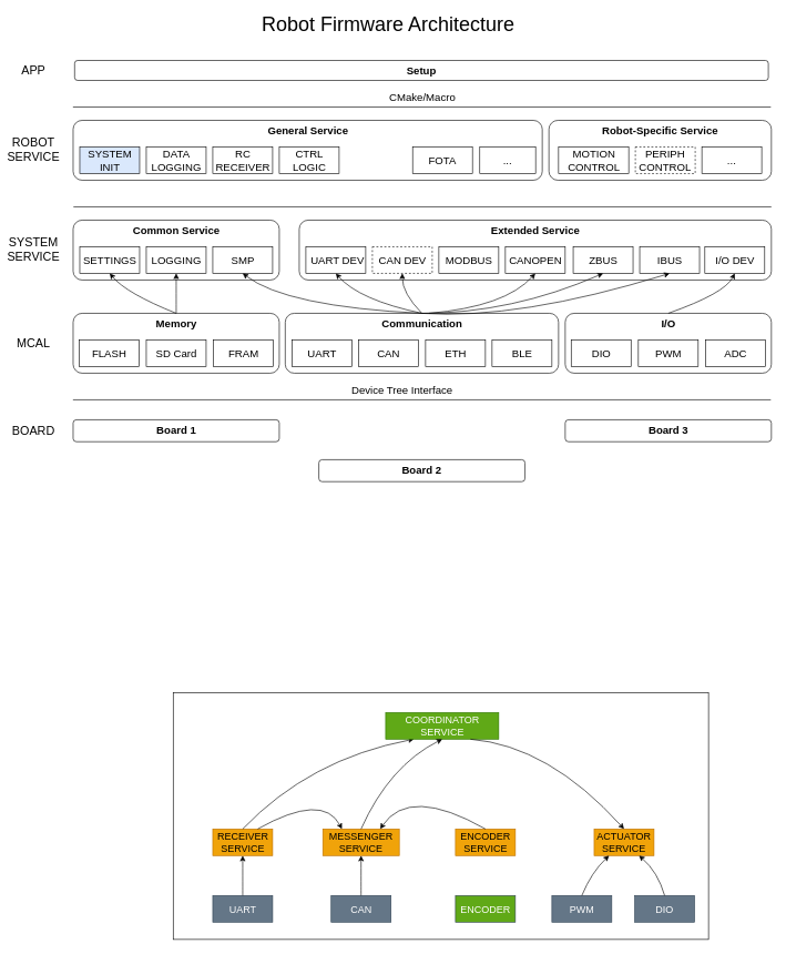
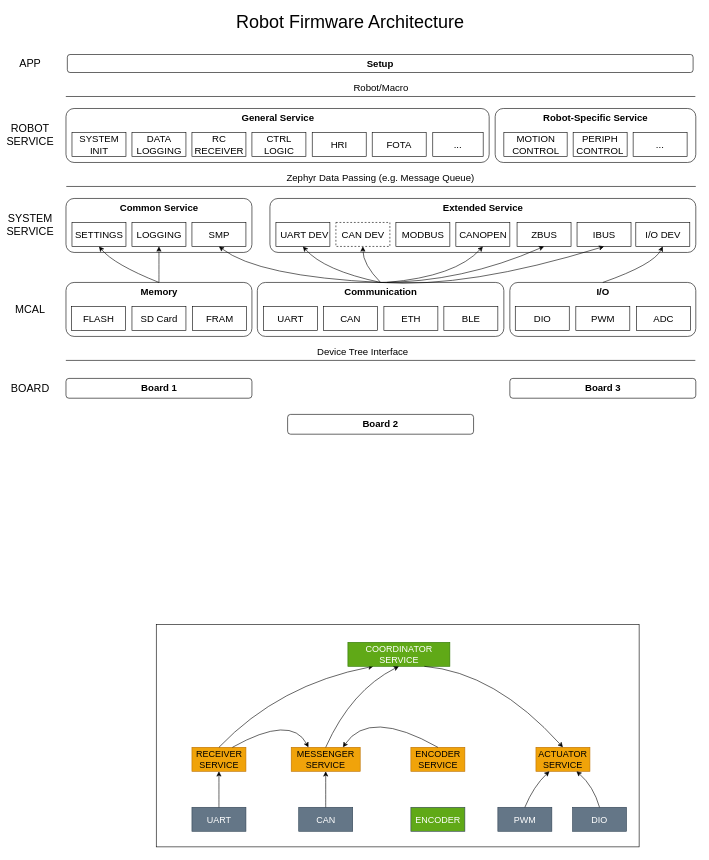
  <mxCell id="0" />
  <mxCell id="1" parent="0" />
  <mxCell id="2" value="" style="rounded=0;whiteSpace=wrap;html=1;fontSize=15;" parent="1" vertex="1"><mxGeometry x="260" y="1040" width="805" height="371" as="geometry" /></mxCell>
  <mxCell id="3" value="&lt;b&gt;Extended Service&lt;/b&gt;" style="rounded=1;whiteSpace=wrap;html=1;fontSize=16;verticalAlign=top;" parent="1" vertex="1"><mxGeometry x="449.5" y="330" width="710" height="90" as="geometry" /></mxCell>
  <mxCell id="4" value="&lt;b&gt;Common Service&lt;/b&gt;" style="rounded=1;whiteSpace=wrap;html=1;fontSize=16;verticalAlign=top;" parent="1" vertex="1"><mxGeometry x="109.5" y="330" width="310" height="90" as="geometry" /></mxCell>
  <mxCell id="5" value="MCAL" style="text;html=1;strokeColor=none;fillColor=none;align=center;verticalAlign=middle;whiteSpace=wrap;rounded=0;fontSize=18;" parent="1" vertex="1"><mxGeometry x="20" y="500" width="60" height="30" as="geometry" /></mxCell>
  <mxCell id="6" value="SYSTEM SERVICE" style="text;html=1;strokeColor=none;fillColor=none;align=center;verticalAlign=middle;whiteSpace=wrap;rounded=0;fontSize=18;" parent="1" vertex="1"><mxGeometry x="20" y="360" width="60" height="30" as="geometry" /></mxCell>
  <mxCell id="7" value="&amp;nbsp;UART DEV" style="rounded=0;whiteSpace=wrap;html=1;fontFamily=Helvetica;fontSize=16;fontColor=#000000;align=center;" parent="1" vertex="1"><mxGeometry x="459.5" y="370" width="90" height="40" as="geometry" /></mxCell>
  <mxCell id="8" value="CAN DEV" style="rounded=0;whiteSpace=wrap;html=1;fontFamily=Helvetica;fontSize=16;fontColor=#000000;align=center;dashed=1;" parent="1" vertex="1"><mxGeometry x="559.5" y="370" width="90" height="40" as="geometry" /></mxCell>
  <mxCell id="9" value="MODBUS" style="rounded=0;whiteSpace=wrap;html=1;fontFamily=Helvetica;fontSize=16;fontColor=#000000;align=center;" parent="1" vertex="1"><mxGeometry x="659.5" y="370" width="90" height="40" as="geometry" /></mxCell>
  <mxCell id="10" value="CANOPEN" style="rounded=0;whiteSpace=wrap;html=1;fontFamily=Helvetica;fontSize=16;fontColor=#000000;align=center;" parent="1" vertex="1"><mxGeometry x="759.5" y="370" width="90" height="40" as="geometry" /></mxCell>
  <mxCell id="11" value="" style="group;fontSize=16;" parent="1" vertex="1" connectable="0"><mxGeometry x="109.5" y="470" width="310" height="90" as="geometry" /></mxCell>
  <mxCell id="12" value="&lt;b&gt;Memory&lt;/b&gt;" style="rounded=1;whiteSpace=wrap;html=1;fontSize=16;verticalAlign=top;" parent="11" vertex="1"><mxGeometry width="310" height="90" as="geometry" /></mxCell>
  <mxCell id="13" value="SD Card" style="rounded=0;whiteSpace=wrap;html=1;fontFamily=Helvetica;fontSize=16;fontColor=#000000;align=center;" parent="11" vertex="1"><mxGeometry x="110" y="40" width="90" height="40" as="geometry" /></mxCell>
  <mxCell id="14" value="FRAM" style="rounded=0;whiteSpace=wrap;html=1;fontFamily=Helvetica;fontSize=16;fontColor=#000000;align=center;" parent="11" vertex="1"><mxGeometry x="211" y="40" width="90" height="40" as="geometry" /></mxCell>
  <mxCell id="15" value="FLASH" style="rounded=0;whiteSpace=wrap;html=1;fontFamily=Helvetica;fontSize=16;fontColor=#000000;align=center;" parent="11" vertex="1"><mxGeometry x="9" y="40" width="90" height="40" as="geometry" /></mxCell>
  <mxCell id="16" value="" style="group;fontSize=16;" parent="1" vertex="1" connectable="0"><mxGeometry x="849.5" y="470" width="310" height="90" as="geometry" /></mxCell>
  <mxCell id="17" value="&lt;b&gt;I/O&lt;/b&gt;" style="rounded=1;whiteSpace=wrap;html=1;fontSize=16;verticalAlign=top;" parent="16" vertex="1"><mxGeometry width="310" height="90" as="geometry" /></mxCell>
  <mxCell id="18" value="DIO" style="rounded=0;whiteSpace=wrap;html=1;fontFamily=Helvetica;fontSize=16;fontColor=#000000;align=center;" parent="16" vertex="1"><mxGeometry x="9" y="40" width="90" height="40" as="geometry" /></mxCell>
  <mxCell id="19" value="PWM" style="rounded=0;whiteSpace=wrap;html=1;fontFamily=Helvetica;fontSize=16;fontColor=#000000;align=center;" parent="16" vertex="1"><mxGeometry x="110" y="40" width="90" height="40" as="geometry" /></mxCell>
  <mxCell id="20" value="ADC" style="rounded=0;whiteSpace=wrap;html=1;fontFamily=Helvetica;fontSize=16;fontColor=#000000;align=center;" parent="16" vertex="1"><mxGeometry x="211" y="40" width="90" height="40" as="geometry" /></mxCell>
  <mxCell id="21" value="SETTINGS" style="rounded=0;whiteSpace=wrap;html=1;fontFamily=Helvetica;fontSize=16;fontColor=#000000;align=center;" parent="1" vertex="1"><mxGeometry x="119.5" y="370" width="90" height="40" as="geometry" /></mxCell>
  <mxCell id="22" value="LOGGING" style="rounded=0;whiteSpace=wrap;html=1;fontFamily=Helvetica;fontSize=16;fontColor=#000000;align=center;" parent="1" vertex="1"><mxGeometry x="219.5" y="370" width="90" height="40" as="geometry" /></mxCell>
  <mxCell id="23" value="SMP" style="rounded=0;whiteSpace=wrap;html=1;fontFamily=Helvetica;fontSize=16;fontColor=#000000;align=center;" parent="1" vertex="1"><mxGeometry x="319.5" y="370" width="90" height="40" as="geometry" /></mxCell>
  <mxCell id="24" value="&lt;b&gt;Communication&lt;/b&gt;" style="rounded=1;whiteSpace=wrap;html=1;fontSize=16;verticalAlign=top;" parent="1" vertex="1"><mxGeometry x="428.5" y="470" width="411" height="90" as="geometry" /></mxCell>
  <mxCell id="25" value="CAN" style="rounded=0;whiteSpace=wrap;html=1;fontFamily=Helvetica;fontSize=16;fontColor=#000000;align=center;" parent="1" vertex="1"><mxGeometry x="538.5" y="510" width="90" height="40" as="geometry" /></mxCell>
  <mxCell id="26" value="UART" style="rounded=0;whiteSpace=wrap;html=1;fontFamily=Helvetica;fontSize=16;fontColor=#000000;align=center;" parent="1" vertex="1"><mxGeometry x="438.5" y="510" width="90" height="40" as="geometry" /></mxCell>
  <mxCell id="27" value="ETH" style="rounded=0;whiteSpace=wrap;html=1;fontFamily=Helvetica;fontSize=16;fontColor=#000000;align=center;" parent="1" vertex="1"><mxGeometry x="639.5" y="510" width="90" height="40" as="geometry" /></mxCell>
  <mxCell id="28" value="BLE" style="rounded=0;whiteSpace=wrap;html=1;fontFamily=Helvetica;fontSize=16;fontColor=#000000;align=center;" parent="1" vertex="1"><mxGeometry x="739.5" y="510" width="90" height="40" as="geometry" /></mxCell>
  <mxCell id="29" value="ZBUS" style="rounded=0;whiteSpace=wrap;html=1;fontFamily=Helvetica;fontSize=16;fontColor=#000000;align=center;" parent="1" vertex="1"><mxGeometry x="861.5" y="370" width="90" height="40" as="geometry" /></mxCell>
  <mxCell id="30" value="IBUS" style="rounded=0;whiteSpace=wrap;html=1;fontFamily=Helvetica;fontSize=16;fontColor=#000000;align=center;" parent="1" vertex="1"><mxGeometry x="961.5" y="370" width="90" height="40" as="geometry" /></mxCell>
  <mxCell id="31" value="" style="curved=1;endArrow=classic;html=1;rounded=0;fontSize=16;exitX=0.5;exitY=0;exitDx=0;exitDy=0;entryX=0.5;entryY=1;entryDx=0;entryDy=0;" parent="1" source="12" target="21" edge="1"><mxGeometry width="50" height="50" relative="1" as="geometry"><mxPoint x="669.5" y="40" as="sourcePoint" /><mxPoint x="719.5" y="-10" as="targetPoint" /><Array as="points"><mxPoint x="189.5" y="440" /></Array></mxGeometry></mxCell>
  <mxCell id="32" value="" style="curved=1;endArrow=classic;html=1;rounded=0;fontSize=16;exitX=0.5;exitY=0;exitDx=0;exitDy=0;entryX=0.5;entryY=1;entryDx=0;entryDy=0;" parent="1" source="12" target="22" edge="1"><mxGeometry width="50" height="50" relative="1" as="geometry"><mxPoint x="274.5" y="480" as="sourcePoint" /><mxPoint x="174.5" y="420" as="targetPoint" /><Array as="points" /></mxGeometry></mxCell>
  <mxCell id="33" value="" style="curved=1;endArrow=classic;html=1;rounded=0;fontSize=16;exitX=0.5;exitY=0;exitDx=0;exitDy=0;entryX=0.5;entryY=1;entryDx=0;entryDy=0;" parent="1" source="24" target="23" edge="1"><mxGeometry width="50" height="50" relative="1" as="geometry"><mxPoint x="274.5" y="480" as="sourcePoint" /><mxPoint x="274.5" y="420" as="targetPoint" /><Array as="points"><mxPoint x="429.5" y="460" /></Array></mxGeometry></mxCell>
  <mxCell id="34" value="" style="curved=1;endArrow=classic;html=1;rounded=0;fontSize=16;exitX=0.5;exitY=0;exitDx=0;exitDy=0;entryX=0.5;entryY=1;entryDx=0;entryDy=0;" parent="1" source="24" target="7" edge="1"><mxGeometry width="50" height="50" relative="1" as="geometry"><mxPoint x="284.5" y="490" as="sourcePoint" /><mxPoint x="284.5" y="430" as="targetPoint" /><Array as="points"><mxPoint x="539.5" y="450" /></Array></mxGeometry></mxCell>
  <mxCell id="35" value="" style="curved=1;endArrow=classic;html=1;rounded=0;fontSize=16;exitX=0.5;exitY=0;exitDx=0;exitDy=0;entryX=0.5;entryY=1;entryDx=0;entryDy=0;" parent="1" source="24" target="8" edge="1"><mxGeometry width="50" height="50" relative="1" as="geometry"><mxPoint x="294.5" y="500" as="sourcePoint" /><mxPoint x="294.5" y="440" as="targetPoint" /><Array as="points"><mxPoint x="604.5" y="440" /></Array></mxGeometry></mxCell>
  <mxCell id="36" value="I/O DEV" style="rounded=0;whiteSpace=wrap;html=1;fontFamily=Helvetica;fontSize=16;fontColor=#000000;align=center;" parent="1" vertex="1"><mxGeometry x="1059.5" y="370" width="90" height="40" as="geometry" /></mxCell>
  <mxCell id="37" value="" style="curved=1;endArrow=classic;html=1;rounded=0;fontSize=16;entryX=0.5;entryY=1;entryDx=0;entryDy=0;" parent="1" target="10" edge="1"><mxGeometry width="50" height="50" relative="1" as="geometry"><mxPoint x="644.5" y="470" as="sourcePoint" /><mxPoint x="814.5" y="420" as="targetPoint" /><Array as="points"><mxPoint x="759.5" y="460" /></Array></mxGeometry></mxCell>
  <mxCell id="38" value="" style="curved=1;endArrow=classic;html=1;rounded=0;fontSize=16;entryX=0.5;entryY=1;entryDx=0;entryDy=0;exitX=0.5;exitY=0;exitDx=0;exitDy=0;" parent="1" source="24" target="29" edge="1"><mxGeometry width="50" height="50" relative="1" as="geometry"><mxPoint x="654.5" y="480" as="sourcePoint" /><mxPoint x="914.5" y="420" as="targetPoint" /><Array as="points"><mxPoint x="769.5" y="470" /></Array></mxGeometry></mxCell>
  <mxCell id="39" value="" style="curved=1;endArrow=classic;html=1;rounded=0;fontSize=16;entryX=0.5;entryY=1;entryDx=0;entryDy=0;exitX=0.5;exitY=0;exitDx=0;exitDy=0;" parent="1" source="24" target="30" edge="1"><mxGeometry width="50" height="50" relative="1" as="geometry"><mxPoint x="664.5" y="490" as="sourcePoint" /><mxPoint x="924.5" y="430" as="targetPoint" /><Array as="points"><mxPoint x="779.5" y="480" /></Array></mxGeometry></mxCell>
  <mxCell id="40" value="" style="curved=1;endArrow=classic;html=1;rounded=0;fontSize=16;entryX=0.5;entryY=1;entryDx=0;entryDy=0;exitX=0.5;exitY=0;exitDx=0;exitDy=0;" parent="1" source="17" target="36" edge="1"><mxGeometry width="50" height="50" relative="1" as="geometry"><mxPoint x="654.5" y="480" as="sourcePoint" /><mxPoint x="814.5" y="420" as="targetPoint" /><Array as="points"><mxPoint x="1089.5" y="440" /></Array></mxGeometry></mxCell>
  <mxCell id="41" value="" style="group;fontSize=16;" parent="1" vertex="1" connectable="0"><mxGeometry x="109.5" y="630" width="310" height="33" as="geometry" /></mxCell>
  <mxCell id="42" value="&lt;b&gt;Board 1&lt;/b&gt;" style="rounded=1;whiteSpace=wrap;html=1;fontSize=16;verticalAlign=top;" parent="41" vertex="1"><mxGeometry width="310" height="33" as="geometry" /></mxCell>
  <mxCell id="43" value="&lt;b&gt;Board 2&lt;/b&gt;" style="rounded=1;whiteSpace=wrap;html=1;fontSize=16;verticalAlign=top;" parent="1" vertex="1"><mxGeometry x="479" y="690" width="310" height="33" as="geometry" /></mxCell>
  <mxCell id="44" value="&lt;b&gt;Board 3&lt;/b&gt;" style="rounded=1;whiteSpace=wrap;html=1;fontSize=16;verticalAlign=top;" parent="1" vertex="1"><mxGeometry x="849.5" y="630" width="310" height="33" as="geometry" /></mxCell>
  <mxCell id="45" value="BOARD" style="text;html=1;strokeColor=none;fillColor=none;align=center;verticalAlign=middle;whiteSpace=wrap;rounded=0;fontSize=18;" parent="1" vertex="1"><mxGeometry x="20" y="631.5" width="60" height="30" as="geometry" /></mxCell>
  <mxCell id="46" value="" style="endArrow=none;html=1;rounded=0;fontSize=16;" parent="1" edge="1"><mxGeometry width="50" height="50" relative="1" as="geometry"><mxPoint x="109.25" y="600" as="sourcePoint" /><mxPoint x="1158.75" y="600" as="targetPoint" /></mxGeometry></mxCell>
  <mxCell id="47" value="Device Tree Interface" style="text;html=1;strokeColor=none;fillColor=none;align=center;verticalAlign=middle;whiteSpace=wrap;rounded=0;fontSize=16;" parent="1" vertex="1"><mxGeometry x="507" y="570" width="195" height="30" as="geometry" /></mxCell>
  <mxCell id="48" value="ROBOT SERVICE" style="text;html=1;strokeColor=none;fillColor=none;align=center;verticalAlign=middle;whiteSpace=wrap;rounded=0;fontSize=18;" parent="1" vertex="1"><mxGeometry x="20" y="210" width="60" height="30" as="geometry" /></mxCell>
  <mxCell id="49" value="&lt;b&gt;General Service&lt;/b&gt;" style="rounded=1;whiteSpace=wrap;html=1;fontSize=16;verticalAlign=top;" parent="1" vertex="1"><mxGeometry x="109.5" y="180" width="705.5" height="90" as="geometry" /></mxCell>
- <mxCell id="50" value="SYSTEM INIT" style="rounded=0;whiteSpace=wrap;html=1;fontFamily=Helvetica;fontSize=16;fontColor=#000000;align=center;fillColor=#dae8fc;" parent="1" vertex="1"><mxGeometry x="119.5" y="220" width="90" height="40" as="geometry" /></mxCell>
+ <mxCell id="50" value="SYSTEM INIT" style="rounded=0;whiteSpace=wrap;html=1;fontFamily=Helvetica;fontSize=16;fontColor=#000000;align=center;" parent="1" vertex="1"><mxGeometry x="119.5" y="220" width="90" height="40" as="geometry" /></mxCell>
  <mxCell id="51" value="DATA LOGGING" style="rounded=0;whiteSpace=wrap;html=1;fontFamily=Helvetica;fontSize=16;fontColor=#000000;align=center;" parent="1" vertex="1"><mxGeometry x="219.5" y="220" width="90" height="40" as="geometry" /></mxCell>
  <mxCell id="52" value="RC RECEIVER" style="rounded=0;whiteSpace=wrap;html=1;fontFamily=Helvetica;fontSize=16;fontColor=#000000;align=center;" parent="1" vertex="1"><mxGeometry x="319.5" y="220" width="90" height="40" as="geometry" /></mxCell>
  <mxCell id="53" value="CTRL LOGIC" style="rounded=0;whiteSpace=wrap;html=1;fontFamily=Helvetica;fontSize=16;fontColor=#000000;align=center;" parent="1" vertex="1"><mxGeometry x="419.5" y="220" width="90" height="40" as="geometry" /></mxCell>
  <mxCell id="54" value="&lt;b&gt;Robot-Specific Service&lt;/b&gt;" style="rounded=1;whiteSpace=wrap;html=1;fontSize=16;verticalAlign=top;" parent="1" vertex="1"><mxGeometry x="825" y="180" width="334.5" height="90" as="geometry" /></mxCell>
  <mxCell id="55" value="" style="endArrow=none;html=1;rounded=0;fontSize=16;" parent="1" edge="1"><mxGeometry width="50" height="50" relative="1" as="geometry"><mxPoint x="110" y="310" as="sourcePoint" /><mxPoint x="1159.5" y="310" as="targetPoint" /></mxGeometry></mxCell>
+ <mxCell id="56" value="Zephyr Data Passing (e.g. Message Queue)" style="text;html=1;strokeColor=none;fillColor=none;align=center;verticalAlign=middle;whiteSpace=wrap;rounded=0;fontSize=16;" parent="1" vertex="1"><mxGeometry x="454" y="280" width="360" height="30" as="geometry" /></mxCell>
  <mxCell id="57" value="MOTION&lt;br&gt;CONTROL" style="rounded=0;whiteSpace=wrap;html=1;fontFamily=Helvetica;fontSize=16;fontColor=#000000;align=center;" parent="1" vertex="1"><mxGeometry x="839.5" y="220" width="105.5" height="40" as="geometry" /></mxCell>
- <mxCell id="58" value="PERIPH CONTROL" style="rounded=0;whiteSpace=wrap;html=1;fontFamily=Helvetica;fontSize=16;fontColor=#000000;align=center;dashed=1;" parent="1" vertex="1"><mxGeometry x="955" y="220" width="90" height="40" as="geometry" /></mxCell>
+ <mxCell id="58" value="PERIPH CONTROL" style="rounded=0;whiteSpace=wrap;html=1;fontFamily=Helvetica;fontSize=16;fontColor=#000000;align=center;" parent="1" vertex="1"><mxGeometry x="955" y="220" width="90" height="40" as="geometry" /></mxCell>
  <mxCell id="59" value="..." style="rounded=0;whiteSpace=wrap;html=1;fontFamily=Helvetica;fontSize=16;fontColor=#000000;align=center;" parent="1" vertex="1"><mxGeometry x="1055" y="220" width="90" height="40" as="geometry" /></mxCell>
+ <mxCell id="60" value="HRI" style="rounded=0;whiteSpace=wrap;html=1;fontFamily=Helvetica;fontSize=16;fontColor=#000000;align=center;" parent="1" vertex="1"><mxGeometry x="520" y="220" width="90" height="40" as="geometry" /></mxCell>
  <mxCell id="61" value="FOTA" style="rounded=0;whiteSpace=wrap;html=1;fontFamily=Helvetica;fontSize=16;fontColor=#000000;align=center;" parent="1" vertex="1"><mxGeometry x="620" y="220" width="90" height="40" as="geometry" /></mxCell>
  <mxCell id="62" value="..." style="rounded=0;whiteSpace=wrap;html=1;fontFamily=Helvetica;fontSize=16;fontColor=#000000;align=center;" parent="1" vertex="1"><mxGeometry x="721" y="220" width="84" height="40" as="geometry" /></mxCell>
  <mxCell id="63" value="" style="endArrow=none;html=1;rounded=0;fontSize=16;" parent="1" edge="1"><mxGeometry width="50" height="50" relative="1" as="geometry"><mxPoint x="109.25" y="160" as="sourcePoint" /><mxPoint x="1158.75" y="160" as="targetPoint" /></mxGeometry></mxCell>
- <mxCell id="64" value="CMake/Macro" style="text;html=1;strokeColor=none;fillColor=none;align=center;verticalAlign=middle;whiteSpace=wrap;rounded=0;fontSize=16;" parent="1" vertex="1"><mxGeometry x="455" y="130" width="360" height="30" as="geometry" /></mxCell>
+ <mxCell id="64" value="Robot/Macro" style="text;html=1;strokeColor=none;fillColor=none;align=center;verticalAlign=middle;whiteSpace=wrap;rounded=0;fontSize=16;" parent="1" vertex="1"><mxGeometry x="455" y="130" width="360" height="30" as="geometry" /></mxCell>
  <mxCell id="65" value="APP" style="text;html=1;strokeColor=none;fillColor=none;align=center;verticalAlign=middle;whiteSpace=wrap;rounded=0;fontSize=18;" parent="1" vertex="1"><mxGeometry x="20" y="90" width="60" height="30" as="geometry" /></mxCell>
  <mxCell id="66" value="&lt;b&gt;Setup&lt;/b&gt;" style="rounded=1;whiteSpace=wrap;html=1;fontSize=16;verticalAlign=top;" parent="1" vertex="1"><mxGeometry x="111.75" y="90" width="1043.25" height="30" as="geometry" /></mxCell>
  <mxCell id="67" value="Robot Firmware Architecture" style="text;html=1;strokeColor=none;fillColor=none;align=center;verticalAlign=middle;whiteSpace=wrap;rounded=0;fontSize=30;" parent="1" vertex="1"><mxGeometry x="316" y="20" width="535" height="30" as="geometry" /></mxCell>
  <mxCell id="68" value="RECEIVER&lt;br style=&quot;font-size: 15px;&quot;&gt;SERVICE" style="rounded=0;whiteSpace=wrap;html=1;fontFamily=Helvetica;fontSize=15;fontColor=#000000;align=center;fillColor=#f0a30a;strokeColor=#BD7000;" parent="1" vertex="1"><mxGeometry x="319.5" y="1245" width="90" height="40" as="geometry" /></mxCell>
  <mxCell id="69" value="DIO" style="rounded=0;whiteSpace=wrap;html=1;fontFamily=Helvetica;fontSize=15;fontColor=#ffffff;align=center;fillColor=#647687;strokeColor=#314354;" parent="1" vertex="1"><mxGeometry x="954" y="1345" width="90" height="40" as="geometry" /></mxCell>
  <mxCell id="70" value="PWM" style="rounded=0;whiteSpace=wrap;html=1;fontFamily=Helvetica;fontSize=15;fontColor=#ffffff;align=center;fillColor=#647687;strokeColor=#314354;" parent="1" vertex="1"><mxGeometry x="829.5" y="1345" width="90" height="40" as="geometry" /></mxCell>
  <mxCell id="71" value="CAN" style="rounded=0;whiteSpace=wrap;html=1;fontFamily=Helvetica;fontSize=15;fontColor=#ffffff;align=center;fillColor=#647687;strokeColor=#314354;" parent="1" vertex="1"><mxGeometry x="497.5" y="1345" width="90" height="40" as="geometry" /></mxCell>
  <mxCell id="72" value="UART" style="rounded=0;whiteSpace=wrap;html=1;fontFamily=Helvetica;fontSize=15;fontColor=#ffffff;align=center;fillColor=#647687;strokeColor=#314354;" parent="1" vertex="1"><mxGeometry x="319.5" y="1345" width="90" height="40" as="geometry" /></mxCell>
  <mxCell id="73" value="ACTUATOR&lt;br style=&quot;font-size: 15px&quot;&gt;SERVICE" style="rounded=0;whiteSpace=wrap;html=1;fontFamily=Helvetica;fontSize=15;fontColor=#000000;align=center;fillColor=#f0a30a;strokeColor=#BD7000;" parent="1" vertex="1"><mxGeometry x="893" y="1245" width="90" height="40" as="geometry" /></mxCell>
  <mxCell id="74" value="" style="curved=1;endArrow=classic;html=1;rounded=0;fontSize=16;exitX=0.5;exitY=0;exitDx=0;exitDy=0;entryX=0.25;entryY=1;entryDx=0;entryDy=0;" parent="1" source="70" target="73" edge="1"><mxGeometry width="50" height="50" relative="1" as="geometry"><mxPoint x="1064.5" y="1335" as="sourcePoint" /><mxPoint x="1035" y="1275" as="targetPoint" /><Array as="points"><mxPoint x="889" y="1310" /></Array></mxGeometry></mxCell>
  <mxCell id="75" value="" style="curved=1;endArrow=classic;html=1;rounded=0;fontSize=16;exitX=0.5;exitY=0;exitDx=0;exitDy=0;entryX=0.75;entryY=1;entryDx=0;entryDy=0;" parent="1" source="69" target="73" edge="1"><mxGeometry width="50" height="50" relative="1" as="geometry"><mxPoint x="1110" y="1355" as="sourcePoint" /><mxPoint x="1027" y="1284" as="targetPoint" /><Array as="points"><mxPoint x="989" y="1310" /></Array></mxGeometry></mxCell>
  <mxCell id="76" value="" style="curved=1;endArrow=classic;html=1;rounded=0;fontSize=16;exitX=0.5;exitY=0;exitDx=0;exitDy=0;entryX=0.5;entryY=1;entryDx=0;entryDy=0;" parent="1" source="72" target="68" edge="1"><mxGeometry width="50" height="50" relative="1" as="geometry"><mxPoint x="623" y="1366" as="sourcePoint" /><mxPoint x="572.5" y="1305" as="targetPoint" /><Array as="points" /></mxGeometry></mxCell>
  <mxCell id="77" value="MESSENGER&lt;br&gt;SERVICE" style="rounded=0;whiteSpace=wrap;html=1;fontFamily=Helvetica;fontSize=15;fontColor=#000000;align=center;fillColor=#f0a30a;strokeColor=#BD7000;" parent="1" vertex="1"><mxGeometry x="485" y="1245" width="115" height="40" as="geometry" /></mxCell>
  <mxCell id="78" value="" style="curved=1;endArrow=classic;html=1;rounded=0;fontSize=16;exitX=0.5;exitY=0;exitDx=0;exitDy=0;entryX=0.5;entryY=1;entryDx=0;entryDy=0;" parent="1" source="71" target="77" edge="1"><mxGeometry width="50" height="50" relative="1" as="geometry"><mxPoint x="683.5" y="1354" as="sourcePoint" /><mxPoint x="683.5" y="1294" as="targetPoint" /><Array as="points" /></mxGeometry></mxCell>
  <mxCell id="79" value="" style="curved=1;endArrow=classic;html=1;rounded=0;fontSize=16;exitX=0.5;exitY=0;exitDx=0;exitDy=0;entryX=0.25;entryY=1;entryDx=0;entryDy=0;" parent="1" source="68" target="80" edge="1"><mxGeometry width="50" height="50" relative="1" as="geometry"><mxPoint x="620.5" y="1355" as="sourcePoint" /><mxPoint x="486" y="1200" as="targetPoint" /><Array as="points"><mxPoint x="465" y="1140" /></Array></mxGeometry></mxCell>
  <mxCell id="80" value="COORDINATOR&lt;br&gt;SERVICE" style="rounded=0;whiteSpace=wrap;html=1;fontFamily=Helvetica;fontSize=15;fontColor=#ffffff;align=center;fillColor=#60a917;strokeColor=#2D7600;" parent="1" vertex="1"><mxGeometry x="579.5" y="1070" width="170" height="40" as="geometry" /></mxCell>
  <mxCell id="81" value="" style="curved=1;endArrow=classic;html=1;rounded=0;fontSize=16;exitX=0.5;exitY=0;exitDx=0;exitDy=0;entryX=0.5;entryY=1;entryDx=0;entryDy=0;" parent="1" source="77" target="80" edge="1"><mxGeometry width="50" height="50" relative="1" as="geometry"><mxPoint x="620.5" y="1355" as="sourcePoint" /><mxPoint x="661.5" y="1295" as="targetPoint" /><Array as="points"><mxPoint x="585" y="1150" /></Array></mxGeometry></mxCell>
  <mxCell id="82" value="" style="curved=1;endArrow=none;html=1;rounded=0;fontSize=16;exitX=0.5;exitY=0;exitDx=0;exitDy=0;entryX=0.75;entryY=1;entryDx=0;entryDy=0;startArrow=classic;startFill=1;endFill=0;" parent="1" source="73" target="80" edge="1"><mxGeometry width="50" height="50" relative="1" as="geometry"><mxPoint x="496" y="1165" as="sourcePoint" /><mxPoint x="477.5" y="1115" as="targetPoint" /><Array as="points"><mxPoint x="825" y="1120" /></Array></mxGeometry></mxCell>
  <mxCell id="83" value="ENCODER&lt;br&gt;SERVICE" style="rounded=0;whiteSpace=wrap;html=1;fontFamily=Helvetica;fontSize=15;fontColor=#000000;align=center;fillColor=#f0a30a;strokeColor=#BD7000;" parent="1" vertex="1"><mxGeometry x="684.5" y="1245" width="90" height="40" as="geometry" /></mxCell>
  <mxCell id="84" value="ENCODER" style="rounded=0;whiteSpace=wrap;html=1;fontFamily=Helvetica;fontSize=15;fontColor=#ffffff;align=center;fillColor=#60a917;strokeColor=#314354;" parent="1" vertex="1"><mxGeometry x="684.5" y="1345" width="90" height="40" as="geometry" /></mxCell>
  <mxCell id="85" value="" style="curved=1;endArrow=classic;html=1;rounded=0;fontSize=16;exitX=0.5;exitY=0;exitDx=0;exitDy=0;entryX=0.75;entryY=0;entryDx=0;entryDy=0;" parent="1" source="83" target="77" edge="1"><mxGeometry width="50" height="50" relative="1" as="geometry"><mxPoint x="552.5" y="1255" as="sourcePoint" /><mxPoint x="517" y="1140" as="targetPoint" /><Array as="points"><mxPoint x="615" y="1180" /></Array></mxGeometry></mxCell>
  <mxCell id="86" value="" style="curved=1;endArrow=classic;html=1;rounded=0;fontSize=16;exitX=0.75;exitY=0;exitDx=0;exitDy=0;entryX=0.25;entryY=0;entryDx=0;entryDy=0;" parent="1" source="68" target="77" edge="1"><mxGeometry width="50" height="50" relative="1" as="geometry"><mxPoint x="739.5" y="1255" as="sourcePoint" /><mxPoint x="581.25" y="1255" as="targetPoint" /><Array as="points"><mxPoint x="485" y="1190" /></Array></mxGeometry></mxCell>
